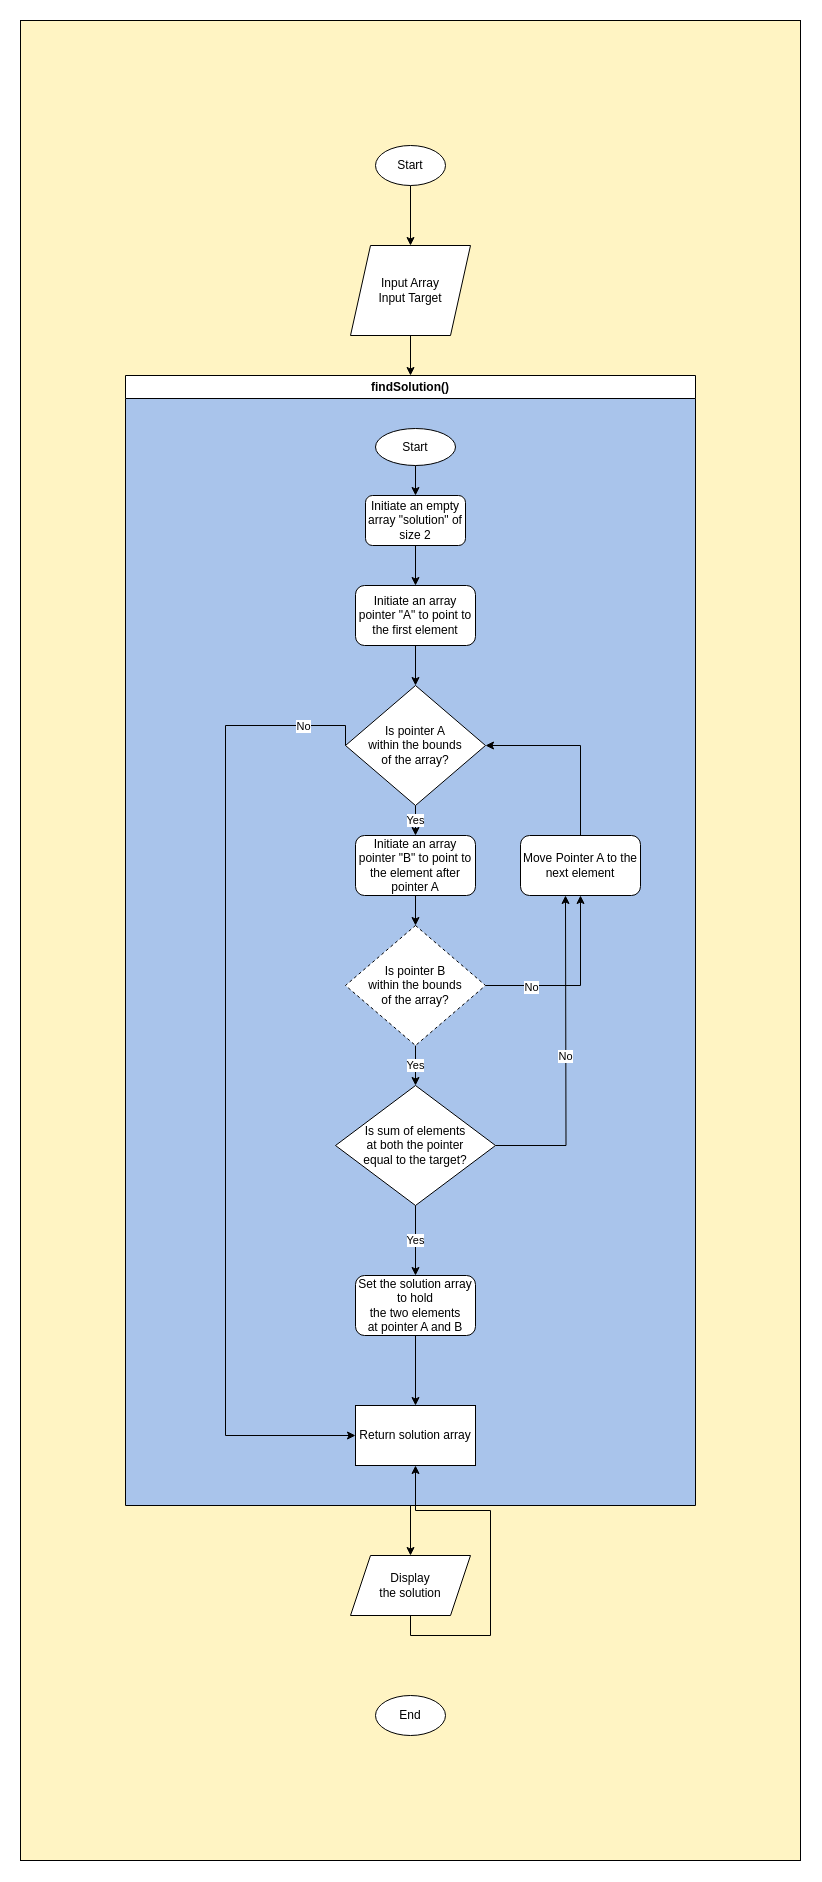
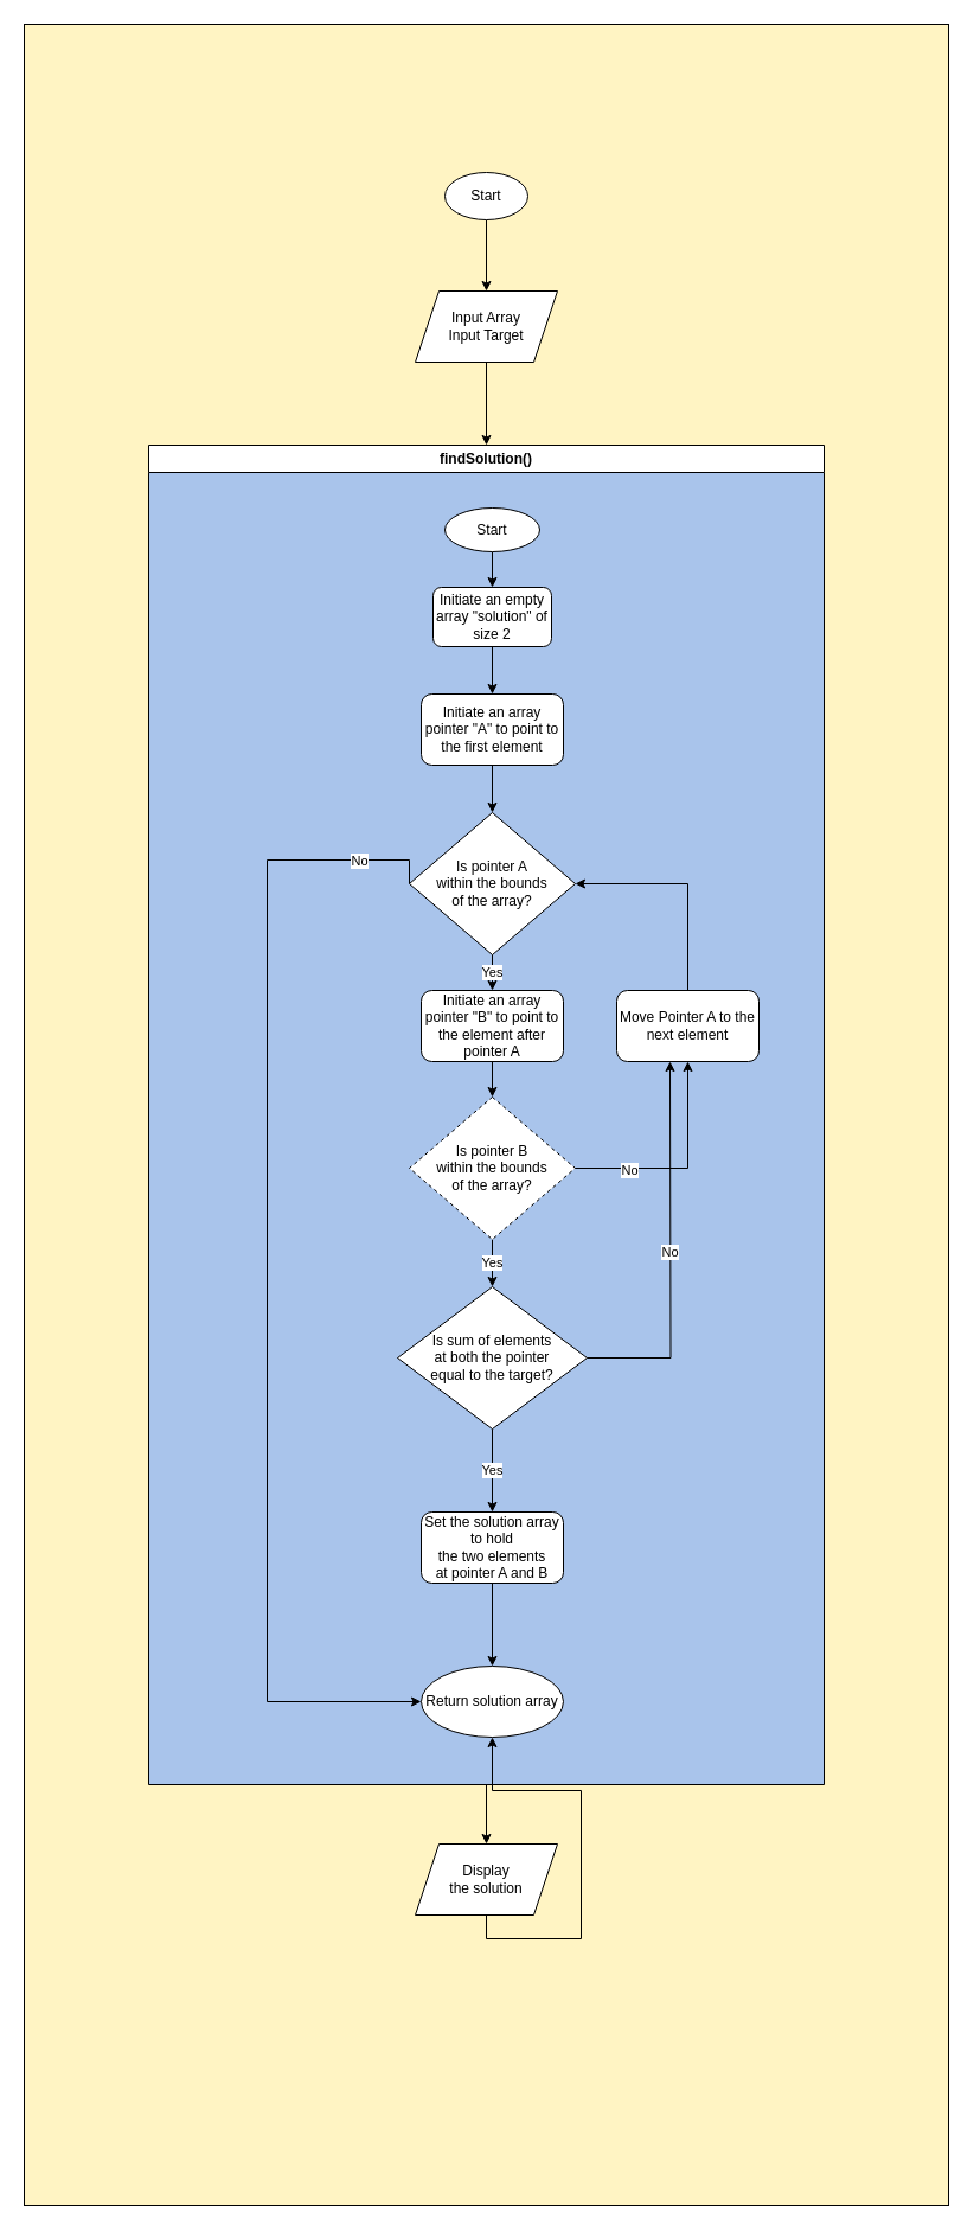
  <mxCell id="0" />
  <mxCell id="1" parent="0" />
  <mxCell id="2" value="t" style="rounded=0;whiteSpace=wrap;html=1;fillColor=#FFF4C3;glass=0;shadow=0;labelBackgroundColor=none;" vertex="1" parent="1"><mxGeometry x="20" y="20" width="780" height="1840" as="geometry" /></mxCell>
  <mxCell id="3" style="edgeStyle=orthogonalEdgeStyle;rounded=0;orthogonalLoop=1;jettySize=auto;html=1;exitX=0.5;exitY=1;exitDx=0;exitDy=0;entryX=0.5;entryY=0;entryDx=0;entryDy=0;" edge="1" parent="1" source="4" target="6"><mxGeometry relative="1" as="geometry" /></mxCell>
- <mxCell id="4" value="Input Array&lt;div&gt;Input Target&lt;/div&gt;" style="shape=parallelogram;perimeter=parallelogramPerimeter;whiteSpace=wrap;html=1;fixedSize=1;" vertex="1" parent="1"><mxGeometry x="350" y="245" width="120" height="90" as="geometry" /></mxCell>
+ <mxCell id="4" value="Input Array&lt;div&gt;Input Target&lt;/div&gt;" style="shape=parallelogram;perimeter=parallelogramPerimeter;whiteSpace=wrap;html=1;fixedSize=1;" vertex="1" parent="1"><mxGeometry x="350" y="245" width="120" height="60" as="geometry" /></mxCell>
  <mxCell id="5" style="edgeStyle=orthogonalEdgeStyle;rounded=0;orthogonalLoop=1;jettySize=auto;html=1;exitX=0.5;exitY=1;exitDx=0;exitDy=0;entryX=0.5;entryY=0;entryDx=0;entryDy=0;" edge="1" parent="1" source="6" target="34"><mxGeometry relative="1" as="geometry" /></mxCell>
  <mxCell id="6" value="findSolution()" style="swimlane;whiteSpace=wrap;html=1;swimlaneFillColor=#A9C4EB;" vertex="1" parent="1"><mxGeometry x="125" y="375" width="570" height="1130" as="geometry" /></mxCell>
  <mxCell id="7" style="edgeStyle=orthogonalEdgeStyle;rounded=0;orthogonalLoop=1;jettySize=auto;html=1;exitX=0.5;exitY=1;exitDx=0;exitDy=0;entryX=0.5;entryY=0;entryDx=0;entryDy=0;" edge="1" parent="6" source="8" target="10"><mxGeometry relative="1" as="geometry" /></mxCell>
  <mxCell id="8" value="Start" style="ellipse;whiteSpace=wrap;html=1;" vertex="1" parent="6"><mxGeometry x="250" y="53" width="80" height="37" as="geometry" /></mxCell>
  <mxCell id="9" style="edgeStyle=orthogonalEdgeStyle;rounded=0;orthogonalLoop=1;jettySize=auto;html=1;exitX=0.5;exitY=1;exitDx=0;exitDy=0;entryX=0.5;entryY=0;entryDx=0;entryDy=0;" edge="1" parent="6" source="10" target="12"><mxGeometry relative="1" as="geometry" /></mxCell>
  <mxCell id="10" value="&lt;div&gt;Initiate an empty array &quot;solution&quot; of size 2&lt;/div&gt;" style="rounded=1;whiteSpace=wrap;html=1;absoluteArcSize=1;arcSize=14;strokeWidth=1;" vertex="1" parent="6"><mxGeometry x="240" y="120" width="100" height="50" as="geometry" /></mxCell>
  <mxCell id="11" style="edgeStyle=orthogonalEdgeStyle;rounded=0;orthogonalLoop=1;jettySize=auto;html=1;exitX=0.5;exitY=1;exitDx=0;exitDy=0;entryX=0.5;entryY=0;entryDx=0;entryDy=0;" edge="1" parent="6" source="12" target="16"><mxGeometry relative="1" as="geometry" /></mxCell>
  <mxCell id="12" value="Initiate an array pointer &quot;A&quot; to point to the first element" style="rounded=1;whiteSpace=wrap;html=1;" vertex="1" parent="6"><mxGeometry x="230" y="210" width="120" height="60" as="geometry" /></mxCell>
  <mxCell id="13" value="Yes" style="edgeStyle=orthogonalEdgeStyle;rounded=0;orthogonalLoop=1;jettySize=auto;html=1;entryX=0.5;entryY=0;entryDx=0;entryDy=0;" edge="1" parent="6" source="16" target="18"><mxGeometry relative="1" as="geometry" /></mxCell>
  <mxCell id="14" style="edgeStyle=orthogonalEdgeStyle;rounded=0;orthogonalLoop=1;jettySize=auto;html=1;exitX=0;exitY=0.5;exitDx=0;exitDy=0;entryX=0;entryY=0.5;entryDx=0;entryDy=0;" edge="1" parent="6" source="16" target="30"><mxGeometry relative="1" as="geometry"><Array as="points"><mxPoint x="100" y="350" /><mxPoint x="100" y="1060" /></Array></mxGeometry></mxCell>
  <mxCell id="15" value="No" style="edgeLabel;html=1;align=center;verticalAlign=middle;resizable=0;points=[];" vertex="1" connectable="0" parent="14"><mxGeometry x="-0.872" y="-6" relative="1" as="geometry"><mxPoint y="6" as="offset" /></mxGeometry></mxCell>
  <mxCell id="16" value="Is pointer A&lt;div&gt;within the bounds&lt;/div&gt;&lt;div&gt;of the&amp;nbsp;&lt;span style=&quot;background-color: initial;&quot;&gt;array?&lt;/span&gt;&lt;/div&gt;" style="rhombus;whiteSpace=wrap;html=1;" vertex="1" parent="6"><mxGeometry x="220" y="310" width="140" height="120" as="geometry" /></mxCell>
  <mxCell id="17" style="edgeStyle=orthogonalEdgeStyle;rounded=0;orthogonalLoop=1;jettySize=auto;html=1;exitX=0.5;exitY=1;exitDx=0;exitDy=0;entryX=0.5;entryY=0;entryDx=0;entryDy=0;" edge="1" parent="6" source="18" target="22"><mxGeometry relative="1" as="geometry" /></mxCell>
  <mxCell id="18" value="Initiate an array pointer &quot;B&quot; to point to the element after pointer A" style="rounded=1;whiteSpace=wrap;html=1;" vertex="1" parent="6"><mxGeometry x="230" y="460" width="120" height="60" as="geometry" /></mxCell>
  <mxCell id="19" style="edgeStyle=orthogonalEdgeStyle;rounded=0;orthogonalLoop=1;jettySize=auto;html=1;exitX=1;exitY=0.5;exitDx=0;exitDy=0;" edge="1" parent="6" source="22" target="24"><mxGeometry relative="1" as="geometry" /></mxCell>
  <mxCell id="20" value="No" style="edgeLabel;html=1;align=center;verticalAlign=middle;resizable=0;points=[];" vertex="1" connectable="0" parent="19"><mxGeometry x="-0.522" y="-1" relative="1" as="geometry"><mxPoint x="1" as="offset" /></mxGeometry></mxCell>
  <mxCell id="21" value="Yes" style="edgeStyle=orthogonalEdgeStyle;rounded=0;orthogonalLoop=1;jettySize=auto;html=1;exitX=0.5;exitY=1;exitDx=0;exitDy=0;entryX=0.5;entryY=0;entryDx=0;entryDy=0;" edge="1" parent="6" source="22" target="27"><mxGeometry relative="1" as="geometry" /></mxCell>
  <mxCell id="22" value="Is pointer B&lt;div&gt;within&amp;nbsp;&lt;span style=&quot;background-color: initial;&quot;&gt;the bounds&lt;/span&gt;&lt;div&gt;of the array?&lt;/div&gt;&lt;/div&gt;" style="rhombus;whiteSpace=wrap;html=1;dashed=1;" vertex="1" parent="6"><mxGeometry x="220" y="550" width="140" height="120" as="geometry" /></mxCell>
  <mxCell id="23" style="edgeStyle=orthogonalEdgeStyle;rounded=0;orthogonalLoop=1;jettySize=auto;html=1;exitX=0.5;exitY=0;exitDx=0;exitDy=0;entryX=1;entryY=0.5;entryDx=0;entryDy=0;" edge="1" parent="6" source="24" target="16"><mxGeometry relative="1" as="geometry" /></mxCell>
  <mxCell id="24" value="Move Pointer A to the next element" style="rounded=1;whiteSpace=wrap;html=1;" vertex="1" parent="6"><mxGeometry x="395" y="460" width="120" height="60" as="geometry" /></mxCell>
  <mxCell id="25" value="No" style="edgeStyle=orthogonalEdgeStyle;rounded=0;orthogonalLoop=1;jettySize=auto;html=1;exitX=1;exitY=0.5;exitDx=0;exitDy=0;" edge="1" parent="6" source="27"><mxGeometry relative="1" as="geometry"><mxPoint x="440" y="520" as="targetPoint" /></mxGeometry></mxCell>
  <mxCell id="26" value="Yes" style="edgeStyle=orthogonalEdgeStyle;rounded=0;orthogonalLoop=1;jettySize=auto;html=1;exitX=0.5;exitY=1;exitDx=0;exitDy=0;entryX=0.5;entryY=0;entryDx=0;entryDy=0;" edge="1" parent="6" source="27" target="29"><mxGeometry relative="1" as="geometry" /></mxCell>
  <mxCell id="27" value="Is sum of elements&lt;div&gt;at both the pointer&lt;div&gt;equal to the target?&lt;/div&gt;&lt;/div&gt;" style="rhombus;whiteSpace=wrap;html=1;" vertex="1" parent="6"><mxGeometry x="210" y="710" width="160" height="120" as="geometry" /></mxCell>
  <mxCell id="28" style="edgeStyle=orthogonalEdgeStyle;rounded=0;orthogonalLoop=1;jettySize=auto;html=1;exitX=0.5;exitY=1;exitDx=0;exitDy=0;entryX=0.5;entryY=0;entryDx=0;entryDy=0;" edge="1" parent="6" source="29" target="30"><mxGeometry relative="1" as="geometry" /></mxCell>
  <mxCell id="29" value="Set the solution array to hold&lt;div&gt;the two elements&lt;div&gt;at pointer A and B&lt;/div&gt;&lt;/div&gt;" style="rounded=1;whiteSpace=wrap;html=1;" vertex="1" parent="6"><mxGeometry x="230" y="900" width="120" height="60" as="geometry" /></mxCell>
- <mxCell id="30" value="Return solution array" style="whiteSpace=wrap;html=1;rounded=0;" vertex="1" parent="6"><mxGeometry x="230" y="1030" width="120" height="60" as="geometry" /></mxCell>
+ <mxCell id="30" value="Return solution array" style="ellipse;whiteSpace=wrap;html=1;" vertex="1" parent="6"><mxGeometry x="230" y="1030" width="120" height="60" as="geometry" /></mxCell>
  <mxCell id="31" style="edgeStyle=orthogonalEdgeStyle;rounded=0;orthogonalLoop=1;jettySize=auto;html=1;entryX=0.5;entryY=0;entryDx=0;entryDy=0;" edge="1" parent="1" source="32" target="4"><mxGeometry relative="1" as="geometry" /></mxCell>
  <mxCell id="32" value="Start" style="ellipse;whiteSpace=wrap;html=1;" vertex="1" parent="1"><mxGeometry x="375" y="145" width="70" height="40" as="geometry" /></mxCell>
  <mxCell id="33" style="edgeStyle=orthogonalEdgeStyle;rounded=0;orthogonalLoop=1;jettySize=auto;html=1;exitX=0.5;exitY=1;exitDx=0;exitDy=0;" edge="1" parent="1" source="34" target="30"><mxGeometry relative="1" as="geometry" /></mxCell>
  <mxCell id="34" value="Display&lt;div&gt;the solution&lt;/div&gt;" style="shape=parallelogram;perimeter=parallelogramPerimeter;whiteSpace=wrap;html=1;fixedSize=1;" vertex="1" parent="1"><mxGeometry x="350" y="1555" width="120" height="60" as="geometry" /></mxCell>
- <mxCell id="35" value="End" style="ellipse;whiteSpace=wrap;html=1;" vertex="1" parent="1"><mxGeometry x="375" y="1695" width="70" height="40" as="geometry" /></mxCell>
